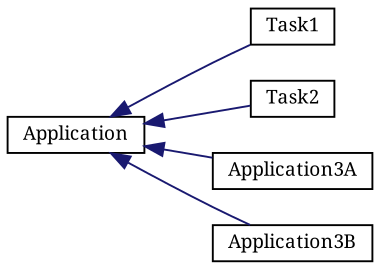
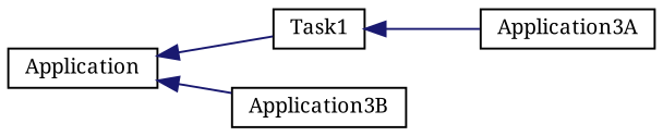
  digraph {
    fontname="Noto Serif"
    rankdir=LR
    node [color=black fontname="Noto Serif" fontsize=10 shape=record]
    edge [color=midnightblue dir=back fontname="Noto Serif" fontsize=10 labelfontname=FreeSans labelfontsize=10 style=solid]
    n1 [height=0.2 label=Application width=0.4]
    n2 [height=0.2 label=Task1 width=0.4]
-   n3 [height=0.2 label=Task2 width=0.4]
    n4 [height=0.2 label=Application3A width=0.4]
    n5 [height=0.2 label=Application3B width=0.4]
    n1 -> n2
-   n1 -> n3
-   n1 -> n4
+   n2 -> n4
    n1 -> n5
  }
